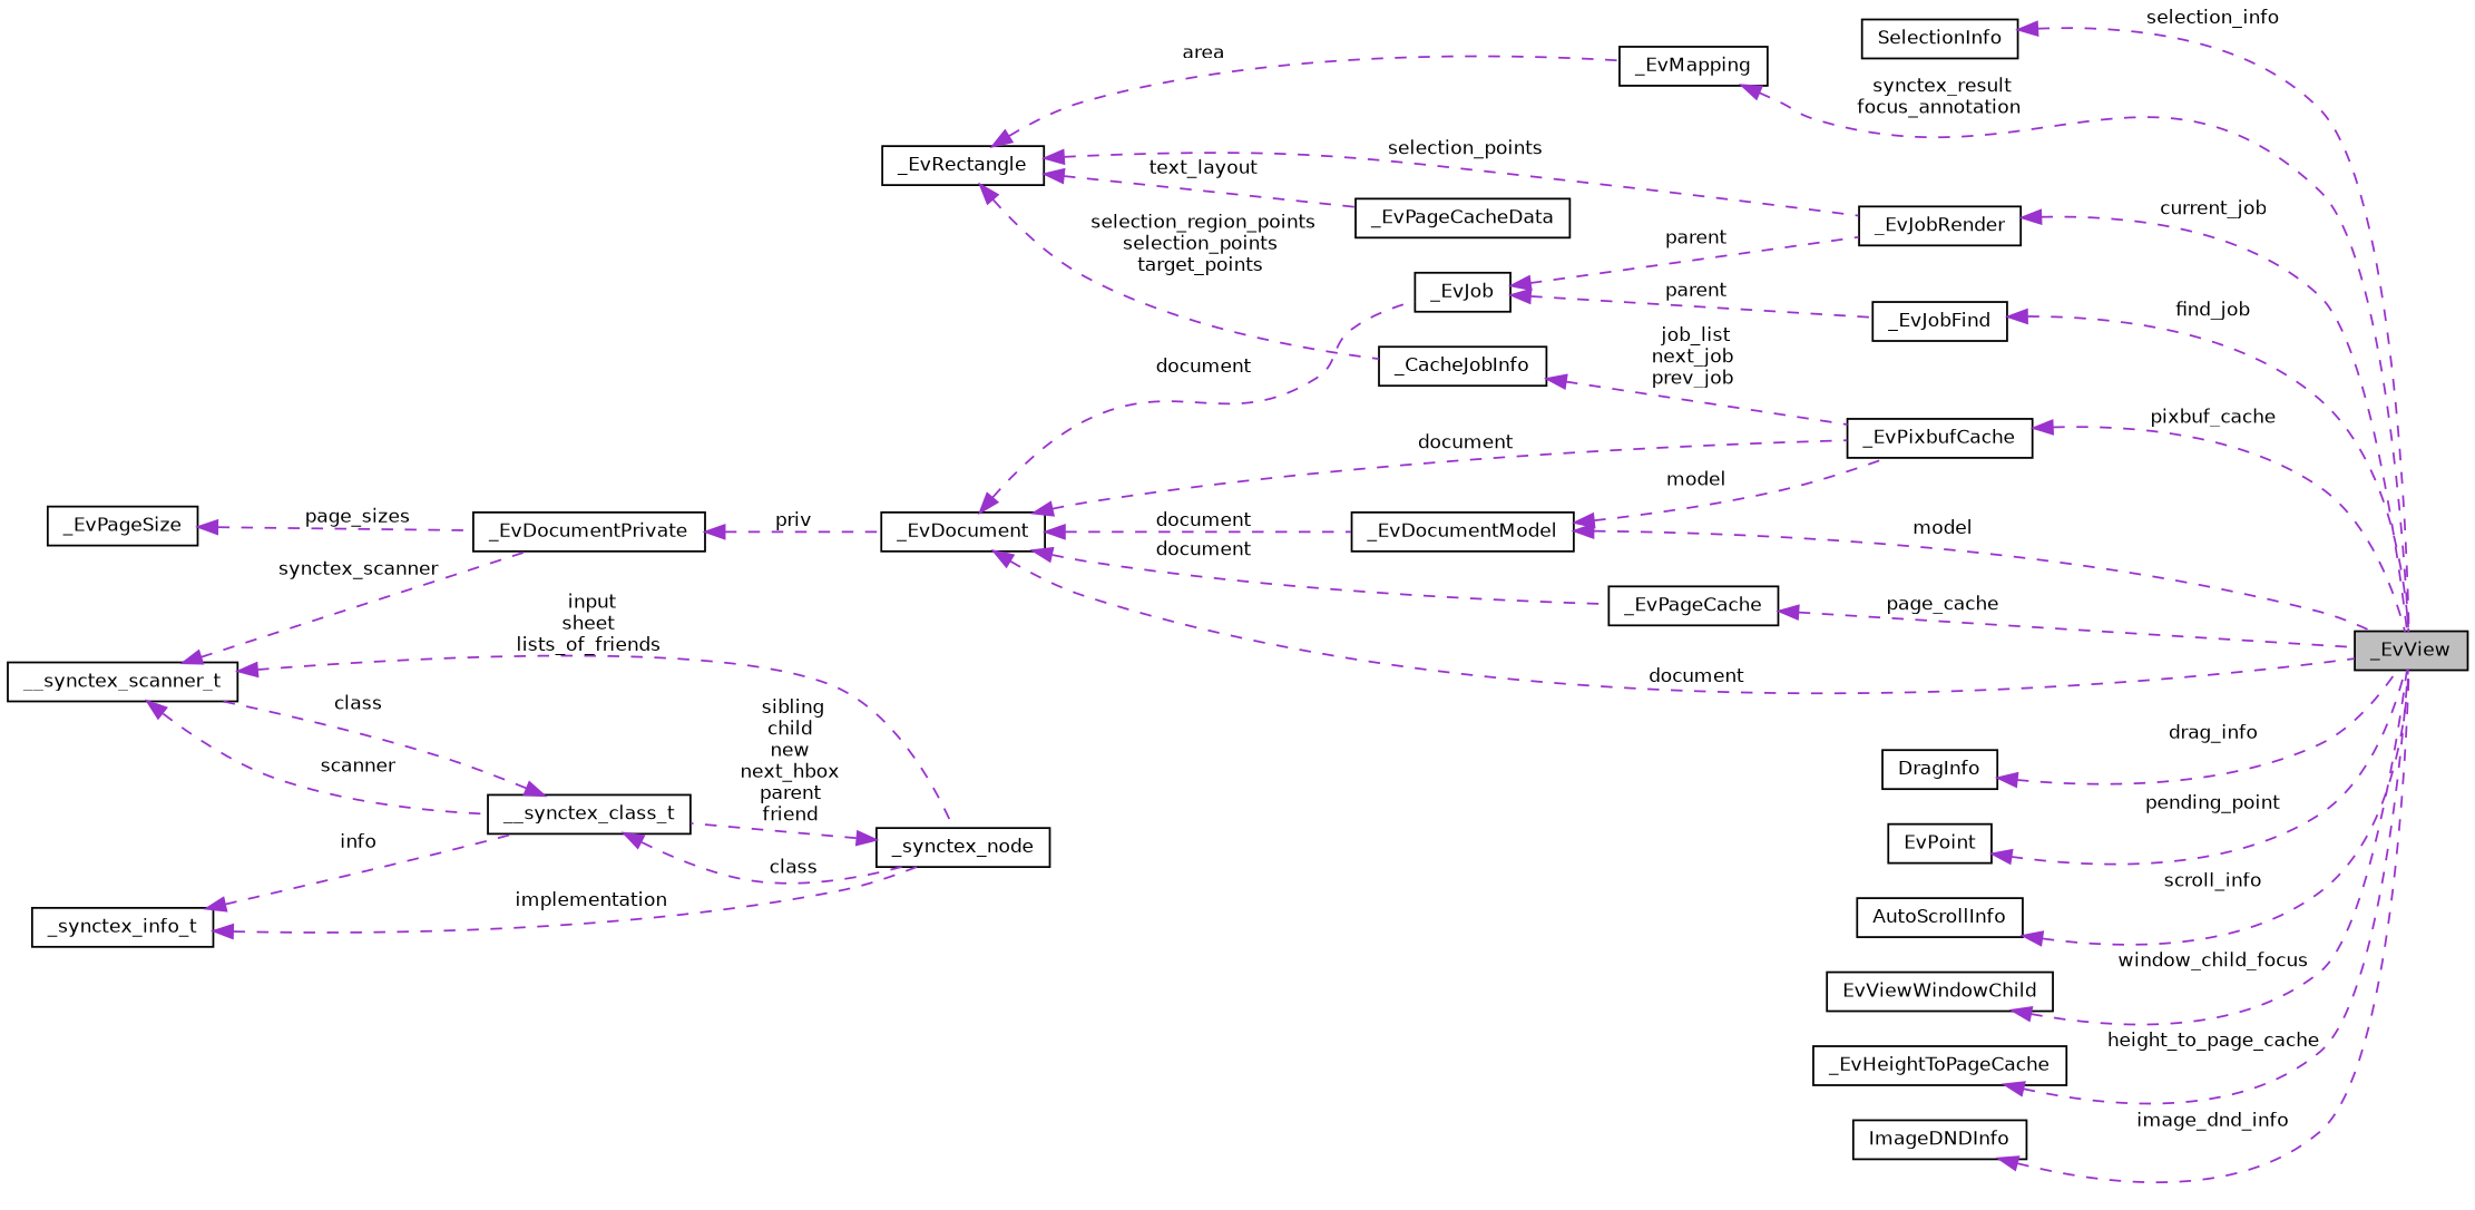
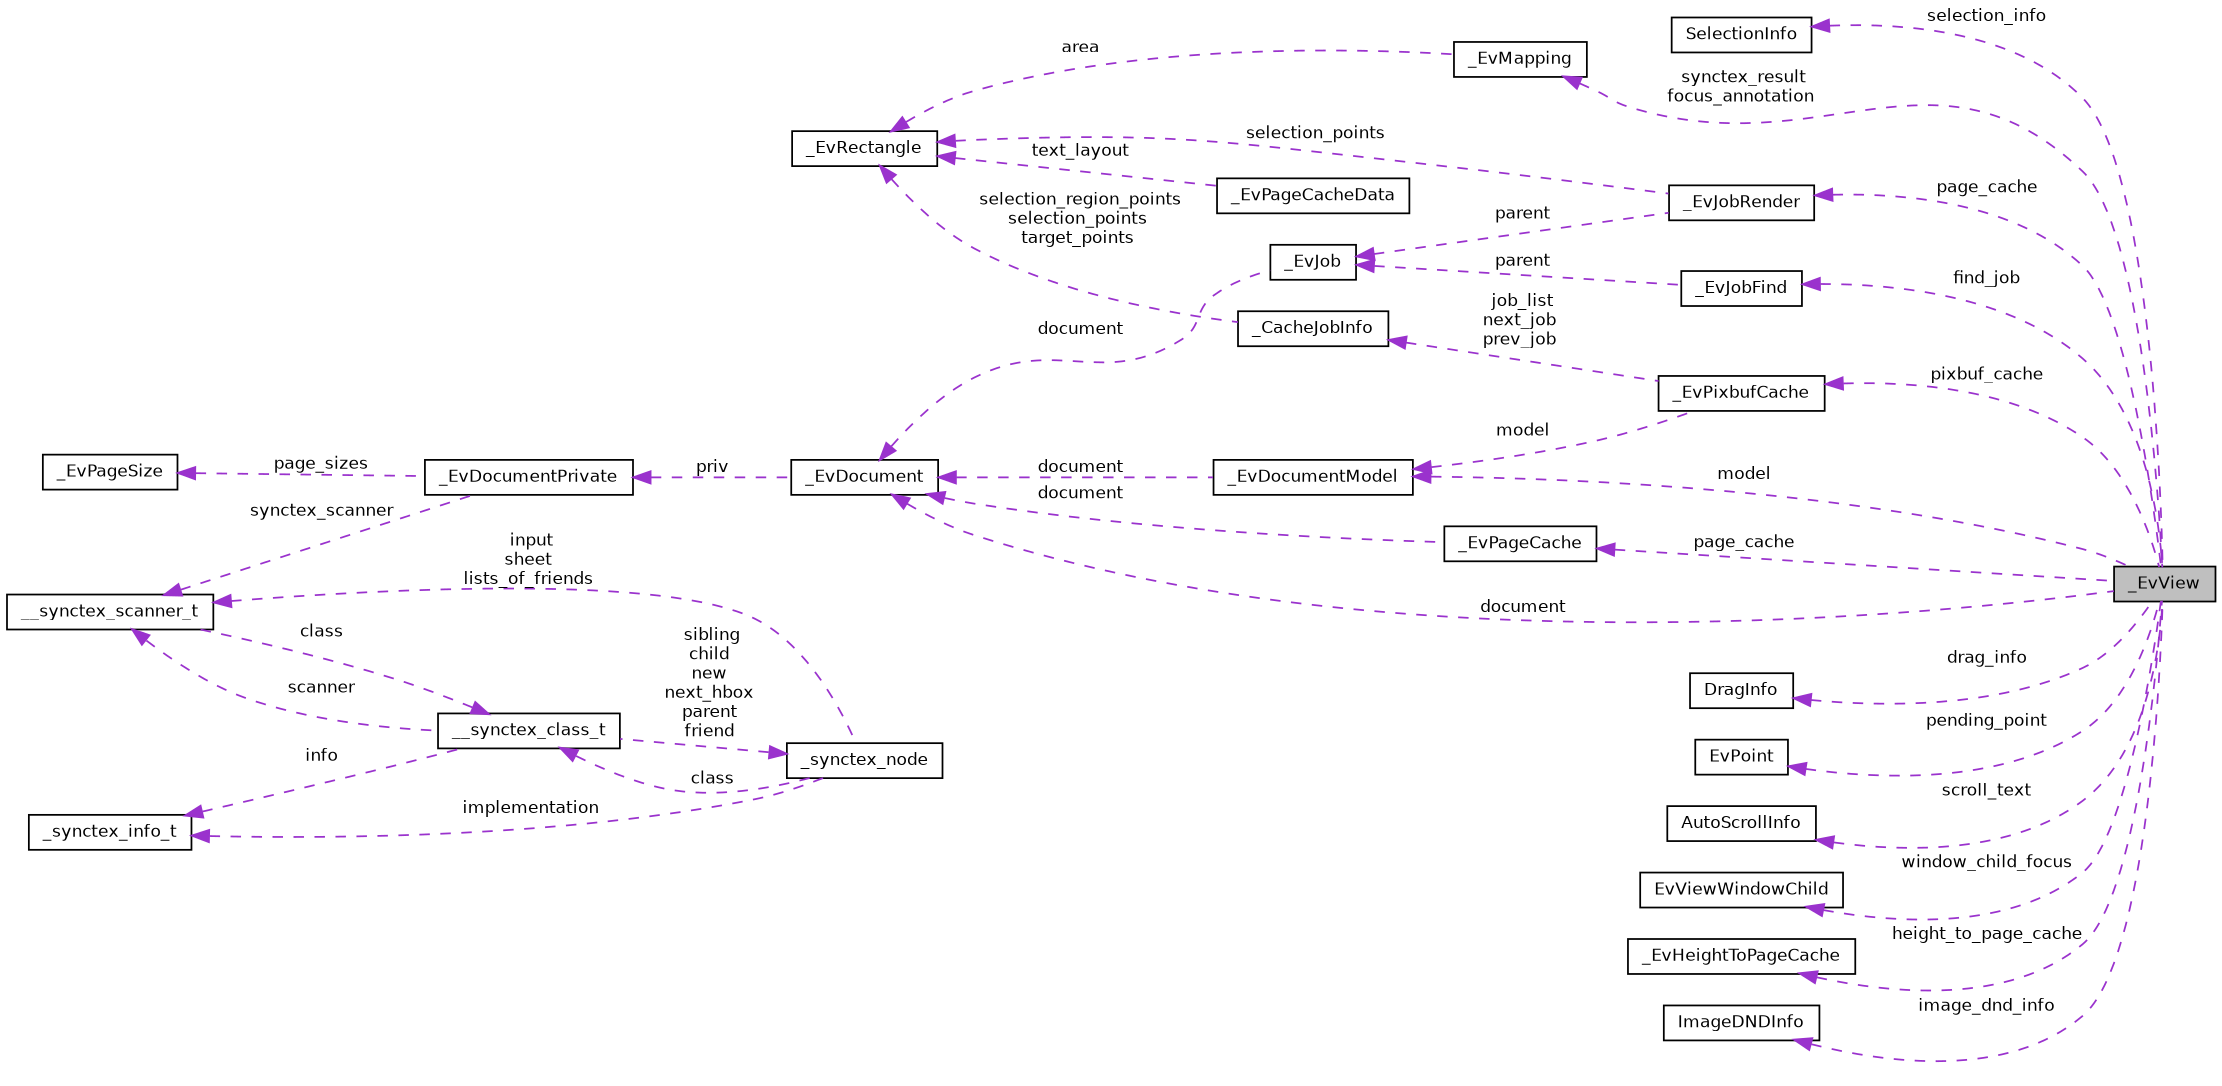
  digraph {
    rankdir=LR
    node [color=black fillcolor=white fontname=Helvetica fontsize=10 shape=record style=filled]
    edge [color=darkorchid3 dir=back fontname=Helvetica fontsize=10 labelfontname=Helvetica labelfontsize=10 style=dashed]
    n1 [fillcolor=grey75 fontcolor=black height=0.2 label=_EvView width=0.4]
    n2 [height=0.2 label=SelectionInfo width=0.4]
    n3 [height=0.2 label=_EvMapping width=0.4]
    n4 [height=0.2 label=_EvRectangle width=0.4]
    n5 [height=0.2 label=_EvJobRender width=0.4]
    n6 [height=0.2 label=_EvPageCacheData width=0.4]
    n7 [height=0.2 label=_CacheJobInfo width=0.4]
    n8 [height=0.2 label=_EvPixbufCache width=0.4]
    n9 [height=0.2 label=DragInfo width=0.4]
    n10 [height=0.2 label=_EvJob width=0.4]
    n11 [height=0.2 label=_EvJobFind width=0.4]
    n12 [height=0.2 label=_EvDocument width=0.4]
    n13 [height=0.2 label=_EvPageCache width=0.4]
    n14 [height=0.2 label=_EvDocumentModel width=0.4]
    n15 [height=0.2 label=_EvDocumentPrivate width=0.4]
    n16 [height=0.2 label=_EvPageSize width=0.4]
    n17 [height=0.2 label=__synctex_scanner_t width=0.4]
    n18 [height=0.2 label=__synctex_class_t width=0.4]
    n19 [height=0.2 label=_synctex_node width=0.4]
    n20 [height=0.2 label=_synctex_info_t width=0.4]
    n21 [height=0.2 label=EvPoint width=0.4]
    n22 [height=0.2 label=AutoScrollInfo width=0.4]
    n23 [height=0.2 label=EvViewWindowChild width=0.4]
    n24 [height=0.2 label=_EvHeightToPageCache width=0.4]
    n25 [height=0.2 label=ImageDNDInfo width=0.4]
    n2 -> n1 [label=" selection_info"]
    n3 -> n1 [label=" synctex_result\nfocus_annotation"]
    n4 -> n3 [label=" area"]
    n4 -> n5 [label=" selection_points"]
    n4 -> n6 [label=" text_layout"]
    n4 -> n7 [label=" selection_region_points\nselection_points\ntarget_points"]
-   n5 -> n1 [label=" current_job"]
+   n5 -> n1 [label=" page_cache"]
    n7 -> n8 [label=" job_list\nnext_job\nprev_job"]
    n8 -> n1 [label=" pixbuf_cache"]
    n9 -> n1 [label=" drag_info"]
    n10 -> n5 [label=" parent"]
    n10 -> n11 [label=" parent"]
    n11 -> n1 [label=" find_job"]
    n12 -> n1 [label=" document"]
-   n12 -> n8 [label=" document"]
    n12 -> n10 [label=" document"]
    n12 -> n13 [label=" document"]
    n12 -> n14 [label=" document"]
    n13 -> n1 [label=" page_cache"]
    n14 -> n1 [label=" model"]
    n14 -> n8 [label=" model"]
    n15 -> n12 [label=" priv"]
    n16 -> n15 [label=" page_sizes"]
    n17 -> n15 [label=" synctex_scanner"]
    n17 -> n18 [label=" scanner"]
    n17 -> n19 [label=" input\nsheet\nlists_of_friends"]
    n18 -> n17 [label=" class"]
    n18 -> n19 [label=" class"]
    n19 -> n18 [label=" sibling\nchild\nnew\nnext_hbox\nparent\nfriend"]
    n20 -> n18 [label=" info"]
    n20 -> n19 [label=" implementation"]
    n21 -> n1 [label=" pending_point"]
-   n22 -> n1 [label=" scroll_info"]
+   n22 -> n1 [label=" scroll_text"]
    n23 -> n1 [label=" window_child_focus"]
    n24 -> n1 [label=" height_to_page_cache"]
    n25 -> n1 [label=" image_dnd_info"]
  }
